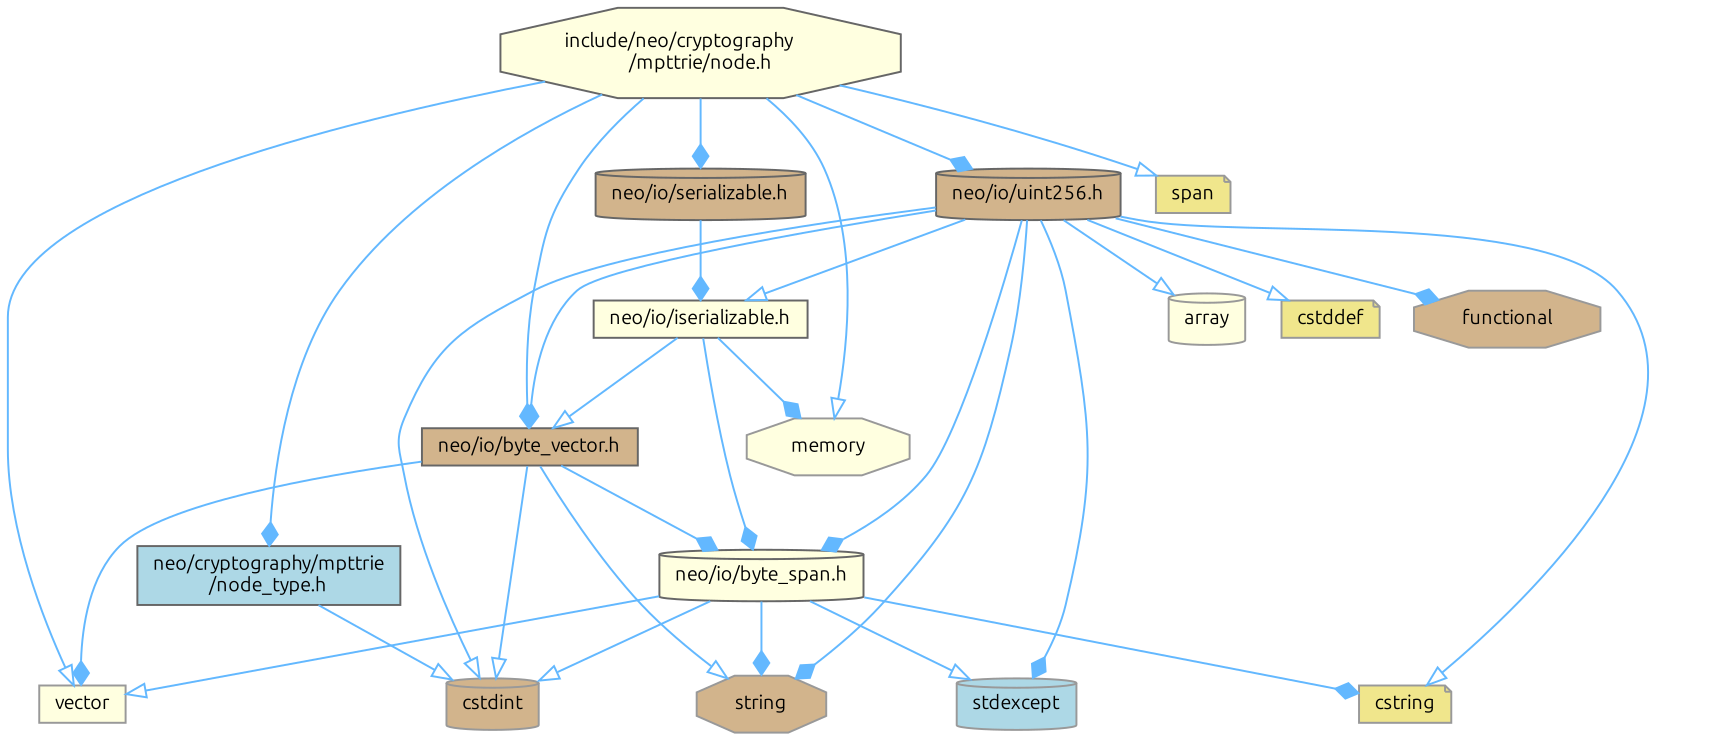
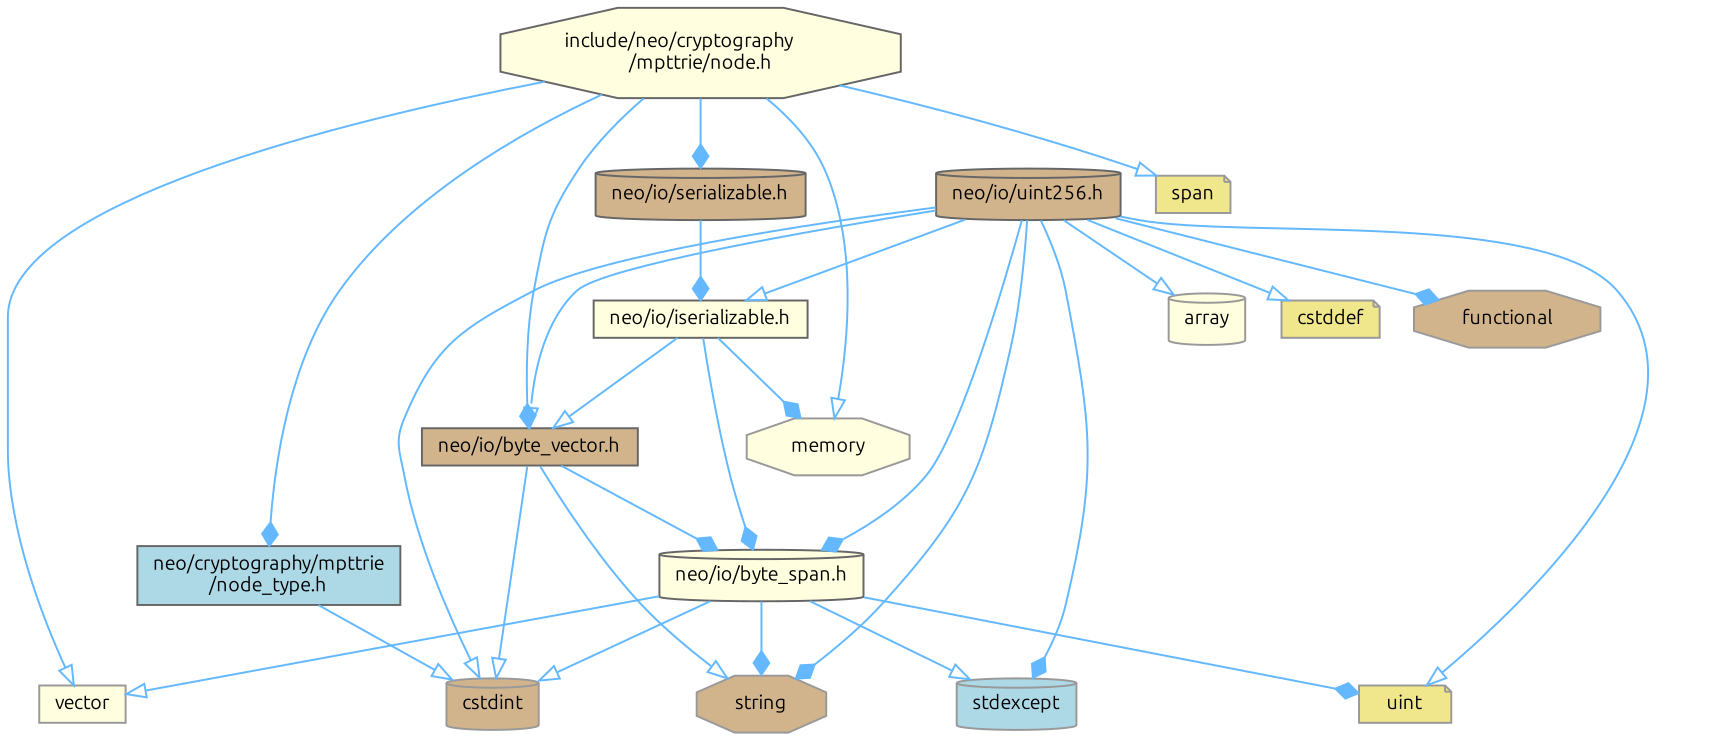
  digraph {
    fontname=Ubuntu
    node [color=grey60 fillcolor=lightyellow fontname=Ubuntu fontsize=10 shape=cylinder style=filled]
    edge [arrowhead=diamond color=steelblue1 fontname=Ubuntu fontsize=10 labelfontname=Helvetica labelfontsize=10 style=solid]
    n1 [color=gray40 fontcolor=black height=0.2 label="include/neo/cryptography\l/mpttrie/node.h" shape=octagon width=0.4]
    n2 [color=grey40 fillcolor=lightblue height=0.2 label="neo/cryptography/mpttrie\l/node_type.h" shape=box width=0.4]
    n3 [color=grey40 fillcolor=tan height=0.2 label="neo/io/byte_vector.h" shape=box width=0.4]
    n4 [height=0.2 label=vector shape=box width=0.4]
    n5 [color=grey40 fillcolor=tan height=0.2 label="neo/io/serializable.h" width=0.4]
    n6 [height=0.2 label=memory shape=octagon width=0.4]
    n7 [color=grey40 fillcolor=tan height=0.2 label="neo/io/uint256.h" width=0.4]
    n8 [fillcolor=khaki height=0.2 label=span shape=note width=0.4]
    n9 [fillcolor=tan height=0.2 label=cstdint width=0.4]
    n10 [color=grey40 height=0.2 label="neo/io/byte_span.h" width=0.4]
    n11 [fillcolor=tan height=0.2 label=string shape=octagon width=0.4]
    n12 [color=grey40 height=0.2 label="neo/io/iserializable.h" shape=box width=0.4]
-   n13 [fillcolor=khaki height=0.2 label=cstring shape=note width=0.4]
+   n13 [fillcolor=khaki height=0.2 label=uint shape=note width=0.4]
    n14 [fillcolor=lightblue height=0.2 label=stdexcept width=0.4]
    n15 [height=0.2 label=array width=0.4]
    n16 [fillcolor=khaki height=0.2 label=cstddef shape=note width=0.4]
    n17 [fillcolor=tan height=0.2 label=functional shape=octagon width=0.4]
    n1 -> n2
    n1 -> n3
    n1 -> n4 [arrowhead=onormal]
    n1 -> n5
    n1 -> n6 [arrowhead=onormal]
-   n1 -> n7
    n1 -> n8 [arrowhead=onormal]
    n2 -> n9 [arrowhead=onormal]
-   n3 -> n4
    n3 -> n9 [arrowhead=onormal]
    n3 -> n10
    n3 -> n11 [arrowhead=onormal]
    n5 -> n12
-   n7 -> n3
+   n7 -> n3 [arrowhead=onormal]
    n7 -> n9 [arrowhead=onormal]
    n7 -> n10
    n7 -> n11
    n7 -> n12 [arrowhead=onormal]
    n7 -> n13 [arrowhead=onormal]
    n7 -> n14
    n7 -> n15 [arrowhead=onormal]
    n7 -> n16 [arrowhead=onormal]
    n7 -> n17
    n10 -> n4 [arrowhead=onormal]
    n10 -> n9 [arrowhead=onormal]
    n10 -> n11
    n10 -> n13
    n10 -> n14 [arrowhead=onormal]
    n12 -> n3 [arrowhead=onormal]
    n12 -> n6
    n12 -> n10
  }
